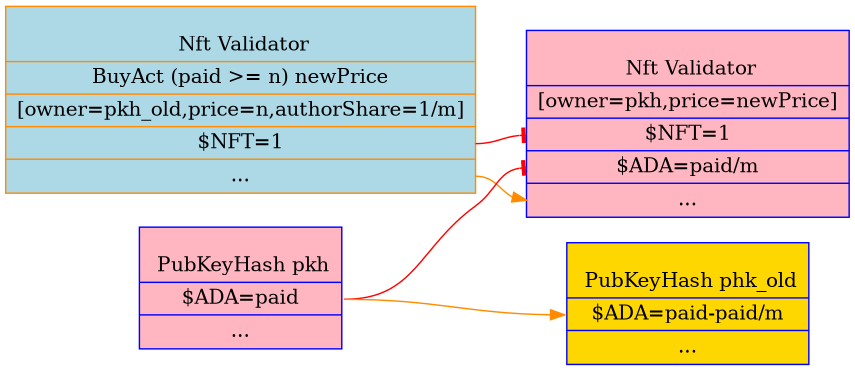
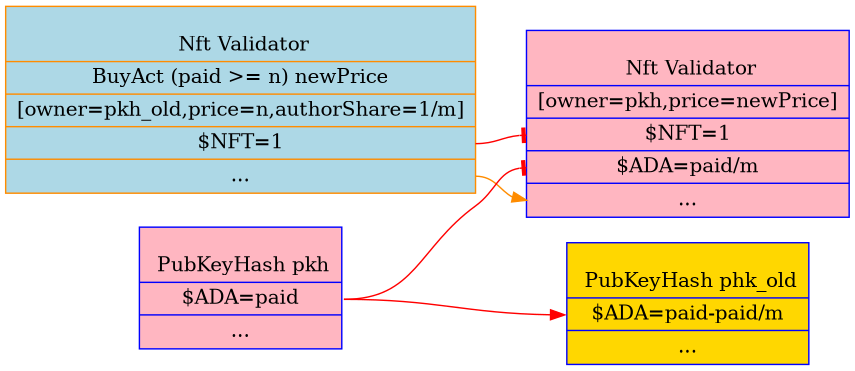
  digraph {
    rankdir=LR
    node [color=blue shape=record style=filled fillcolor=lightpink]
    edge [headport=v1 tailport=v1 color=red arrowhead=tee]
    n1 [color=darkorange label="{{\n    Nft Validator\n    | BuyAct (paid \>= n) newPrice\n    | [owner=pkh_old,price=n,authorShare=1/m]\n    |<v1> $NFT=1\n    |<vr> ...\n    }}" fillcolor=lightblue]
    n2 [label="{{\n    Nft Validator\n    | [owner=pkh,price=newPrice]\n    | <v1> $NFT=1\n    | <v2> $ADA=paid/m\n    | <vr> ...\n    }}"]
    n3 [label="{{\n    PubKeyHash pkh\n    |<v1> $ADA=paid\n    |<vr> ...\n    }}"]
    n4 [label="{{\n    PubKeyHash phk_old\n    |<v1>$ADA=paid-paid/m\n    |<vr> ...\n    }}" fillcolor=gold]
    n1 -> n2
    n1 -> n2 [headport=vr tailport=vr color=darkorange arrowhead=normal]
    n3 -> n2 [headport=v2]
-   n3 -> n4 [color=darkorange arrowhead=normal]
+   n3 -> n4 [arrowhead=normal]
  }
